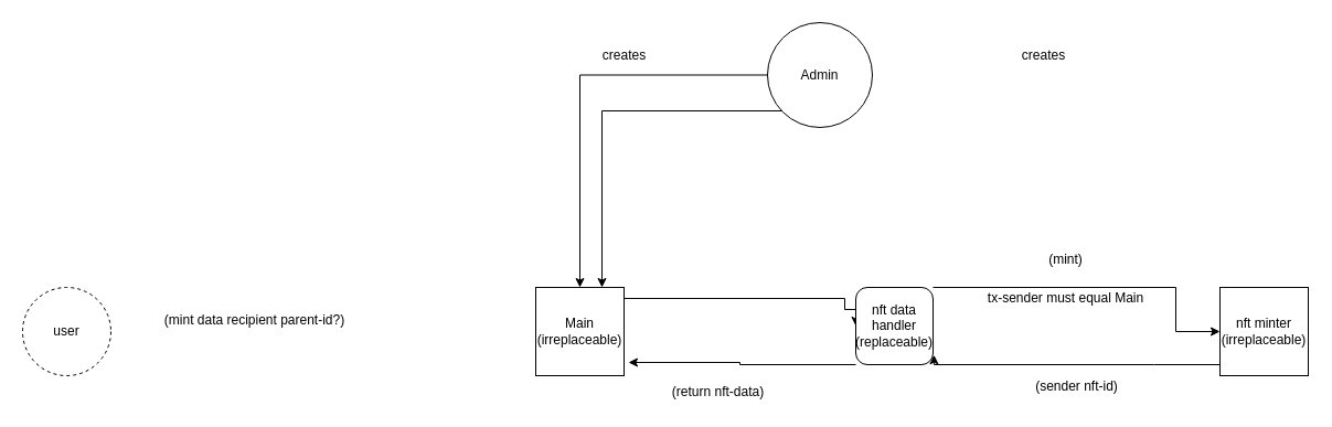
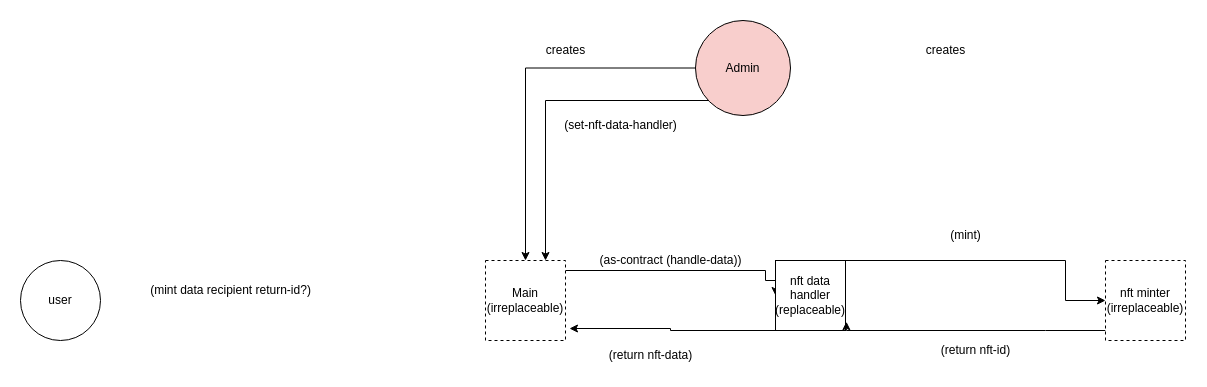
  <mxCell id="0" />
  <mxCell id="1" parent="0" />
  <mxCell id="2" style="edgeStyle=orthogonalEdgeStyle;rounded=0;orthogonalLoop=1;jettySize=auto;html=1;entryX=0;entryY=0.5;entryDx=0;entryDy=0;" edge="1" parent="1" source="3" target="6"><mxGeometry relative="1" as="geometry"><Array as="points"><mxPoint x="765" y="270" /><mxPoint x="765" y="280" /><mxPoint x="775" y="280" /></Array></mxGeometry></mxCell>
- <mxCell id="3" value="Main&lt;br&gt;(irreplaceable)" style="whiteSpace=wrap;html=1;aspect=fixed;" vertex="1" parent="1"><mxGeometry x="485" y="260" width="80" height="80" as="geometry" /></mxCell>
+ <mxCell id="3" value="Main&lt;br&gt;(irreplaceable)" style="whiteSpace=wrap;html=1;aspect=fixed;dashed=1;" vertex="1" parent="1"><mxGeometry x="485" y="260" width="80" height="80" as="geometry" /></mxCell>
  <mxCell id="4" style="edgeStyle=orthogonalEdgeStyle;rounded=0;orthogonalLoop=1;jettySize=auto;html=1;entryX=0;entryY=0.5;entryDx=0;entryDy=0;" edge="1" parent="1" source="6" target="8"><mxGeometry relative="1" as="geometry"><Array as="points"><mxPoint x="1065" y="260" /><mxPoint x="1065" y="300" /></Array></mxGeometry></mxCell>
  <mxCell id="5" style="edgeStyle=orthogonalEdgeStyle;rounded=0;orthogonalLoop=1;jettySize=auto;html=1;entryX=1.05;entryY=0.85;entryDx=0;entryDy=0;entryPerimeter=0;" edge="1" parent="1" source="6" target="3"><mxGeometry relative="1" as="geometry"><Array as="points"><mxPoint x="670" y="330" /><mxPoint x="670" y="328" /></Array></mxGeometry></mxCell>
- <mxCell id="6" value="nft data handler&lt;br&gt;(replaceable)" style="whiteSpace=wrap;html=1;aspect=fixed;rounded=1;" vertex="1" parent="1"><mxGeometry x="775" y="260" width="70" height="70" as="geometry" /></mxCell>
+ <mxCell id="6" value="nft data handler&lt;br&gt;(replaceable)" style="whiteSpace=wrap;html=1;aspect=fixed;" vertex="1" parent="1"><mxGeometry x="775" y="260" width="70" height="70" as="geometry" /></mxCell>
  <mxCell id="7" style="edgeStyle=orthogonalEdgeStyle;rounded=0;orthogonalLoop=1;jettySize=auto;html=1;entryX=1.013;entryY=0.875;entryDx=0;entryDy=0;entryPerimeter=0;" edge="1" parent="1" source="8" target="6"><mxGeometry relative="1" as="geometry"><Array as="points"><mxPoint x="1045" y="330" /><mxPoint x="1045" y="330" /></Array></mxGeometry></mxCell>
- <mxCell id="8" value="nft minter&lt;br&gt;(irreplaceable)" style="whiteSpace=wrap;html=1;aspect=fixed;" vertex="1" parent="1"><mxGeometry x="1105" y="260" width="80" height="80" as="geometry" /></mxCell>
+ <mxCell id="8" value="nft minter&lt;br&gt;(irreplaceable)" style="whiteSpace=wrap;html=1;aspect=fixed;dashed=1;" vertex="1" parent="1"><mxGeometry x="1105" y="260" width="80" height="80" as="geometry" /></mxCell>
+ <mxCell id="9" value="(as-contract (handle-data))" style="text;html=1;align=center;verticalAlign=middle;resizable=0;points=[];autosize=1;strokeColor=none;fillColor=none;" vertex="1" parent="1"><mxGeometry x="590" y="250" width="160" height="20" as="geometry" /></mxCell>
  <mxCell id="10" value="(mint)" style="text;html=1;align=center;verticalAlign=middle;resizable=0;points=[];autosize=1;strokeColor=none;fillColor=none;" vertex="1" parent="1"><mxGeometry x="940" y="225" width="50" height="20" as="geometry" /></mxCell>
  <mxCell id="11" style="edgeStyle=orthogonalEdgeStyle;rounded=0;orthogonalLoop=1;jettySize=auto;html=1;entryX=0.5;entryY=0;entryDx=0;entryDy=0;" edge="1" parent="1" source="13" target="3"><mxGeometry relative="1" as="geometry" /></mxCell>
  <mxCell id="12" style="edgeStyle=orthogonalEdgeStyle;rounded=0;orthogonalLoop=1;jettySize=auto;html=1;entryX=0.75;entryY=0;entryDx=0;entryDy=0;" edge="1" parent="1" source="13" target="3"><mxGeometry relative="1" as="geometry"><Array as="points"><mxPoint x="545" y="100" /></Array></mxGeometry></mxCell>
- <mxCell id="13" value="Admin" style="ellipse;whiteSpace=wrap;html=1;aspect=fixed;" vertex="1" parent="1"><mxGeometry x="695" y="20" width="95" height="95" as="geometry" /></mxCell>
+ <mxCell id="13" value="Admin" style="ellipse;whiteSpace=wrap;html=1;aspect=fixed;fillColor=#f8cecc;" vertex="1" parent="1"><mxGeometry x="695" y="20" width="95" height="95" as="geometry" /></mxCell>
  <mxCell id="14" value="creates" style="text;html=1;align=center;verticalAlign=middle;resizable=0;points=[];autosize=1;strokeColor=none;fillColor=none;" vertex="1" parent="1"><mxGeometry x="540" y="40" width="50" height="20" as="geometry" /></mxCell>
- <mxCell id="16" value="tx-sender must equal Main" style="text;html=1;align=center;verticalAlign=middle;resizable=0;points=[];autosize=1;strokeColor=none;fillColor=none;" vertex="1" parent="1"><mxGeometry x="885" y="260" width="160" height="20" as="geometry" /></mxCell>
+ <mxCell id="15" value="(set-nft-data-handler)" style="text;html=1;align=center;verticalAlign=middle;resizable=0;points=[];autosize=1;strokeColor=none;fillColor=none;" vertex="1" parent="1"><mxGeometry x="555" y="115" width="130" height="20" as="geometry" /></mxCell>
  <mxCell id="17" value="creates" style="text;html=1;align=center;verticalAlign=middle;resizable=0;points=[];autosize=1;strokeColor=none;fillColor=none;" vertex="1" parent="1"><mxGeometry x="920" y="40" width="50" height="20" as="geometry" /></mxCell>
- <mxCell id="18" value="user" style="ellipse;whiteSpace=wrap;html=1;aspect=fixed;dashed=1;" vertex="1" parent="1"><mxGeometry x="20" y="260" width="80" height="80" as="geometry" /></mxCell>
- <mxCell id="19" value="(mint data recipient parent-id?)" style="text;html=1;align=center;verticalAlign=middle;resizable=0;points=[];autosize=1;strokeColor=none;fillColor=none;" vertex="1" parent="1"><mxGeometry x="140" y="280" width="180" height="20" as="geometry" /></mxCell>
- <mxCell id="20" value="(sender nft-id)" style="text;html=1;align=center;verticalAlign=middle;resizable=0;points=[];autosize=1;strokeColor=none;fillColor=none;" vertex="1" parent="1"><mxGeometry x="935" y="340" width="80" height="20" as="geometry" /></mxCell>
+ <mxCell id="18" value="user" style="ellipse;whiteSpace=wrap;html=1;aspect=fixed;" vertex="1" parent="1"><mxGeometry x="20" y="260" width="80" height="80" as="geometry" /></mxCell>
+ <mxCell id="19" value="(mint data recipient return-id?)" style="text;html=1;align=center;verticalAlign=middle;resizable=0;points=[];autosize=1;strokeColor=none;fillColor=none;" vertex="1" parent="1"><mxGeometry x="140" y="280" width="180" height="20" as="geometry" /></mxCell>
+ <mxCell id="20" value="(return nft-id)" style="text;html=1;align=center;verticalAlign=middle;resizable=0;points=[];autosize=1;strokeColor=none;fillColor=none;" vertex="1" parent="1"><mxGeometry x="935" y="340" width="80" height="20" as="geometry" /></mxCell>
  <mxCell id="21" value="(return nft-data)" style="text;html=1;align=center;verticalAlign=middle;resizable=0;points=[];autosize=1;strokeColor=none;fillColor=none;" vertex="1" parent="1"><mxGeometry x="600" y="345" width="100" height="20" as="geometry" /></mxCell>
